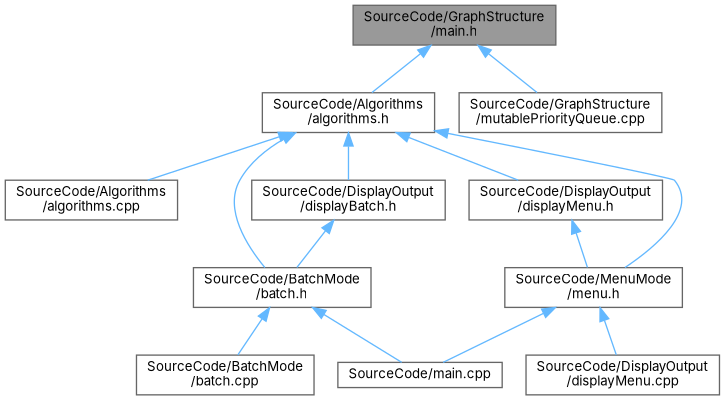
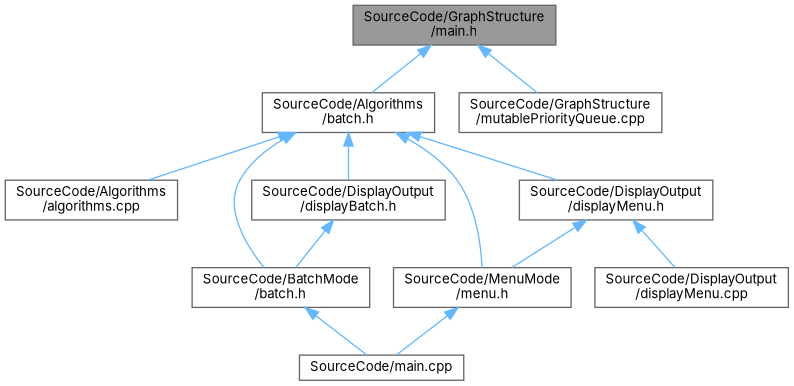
  digraph {
    fontname=Inter
    node [color=grey40 fillcolor=white fontname=Inter fontsize=10 shape=box style=filled]
    edge [color=steelblue1 dir=back fontname=Inter fontsize=10 labelfontname=Helvetica labelfontsize=10 style=solid]
    n1 [color=gray40 fillcolor=grey60 fontcolor=black height=0.2 label="SourceCode/GraphStructure\l/main.h" width=0.4]
-   n2 [height=0.2 label="SourceCode/Algorithms\l/algorithms.h" width=0.4]
+   n2 [height=0.2 label="SourceCode/Algorithms\l/batch.h" width=0.4]
    n3 [height=0.2 label="SourceCode/GraphStructure\l/mutablePriorityQueue.cpp" width=0.4]
    n4 [height=0.2 label="SourceCode/Algorithms\l/algorithms.cpp" width=0.4]
    n5 [height=0.2 label="SourceCode/BatchMode\l/batch.h" width=0.4]
    n6 [height=0.2 label="SourceCode/DisplayOutput\l/displayBatch.h" width=0.4]
    n7 [height=0.2 label="SourceCode/DisplayOutput\l/displayMenu.h" width=0.4]
    n8 [height=0.2 label="SourceCode/MenuMode\l/menu.h" width=0.4]
-   n9 [height=0.2 label="SourceCode/BatchMode\l/batch.cpp" width=0.4]
    n10 [height=0.2 label="SourceCode/main.cpp" width=0.4]
    n11 [height=0.2 label="SourceCode/DisplayOutput\l/displayMenu.cpp" width=0.4]
    n1 -> n2
    n1 -> n3
    n2 -> n4
    n2 -> n5
    n2 -> n6
    n2 -> n7
    n2 -> n8
-   n5 -> n9
    n5 -> n10
    n6 -> n5
    n7 -> n8
-   n8 -> n11
+   n7 -> n11
    n8 -> n10
  }
